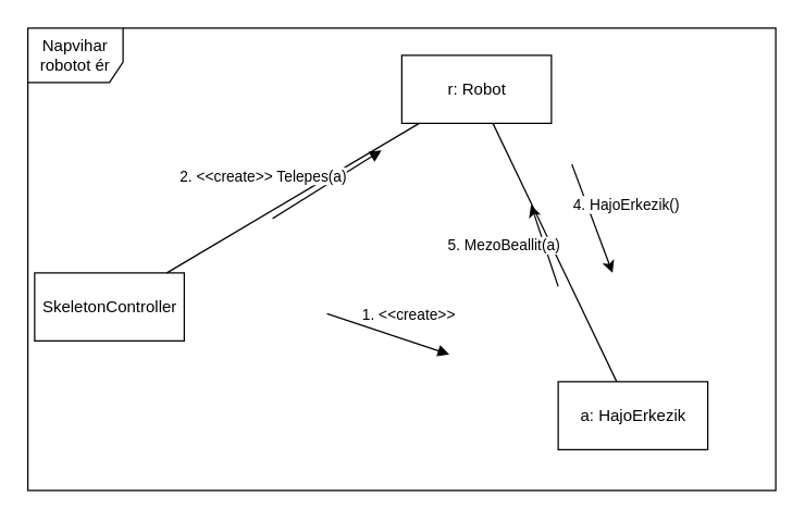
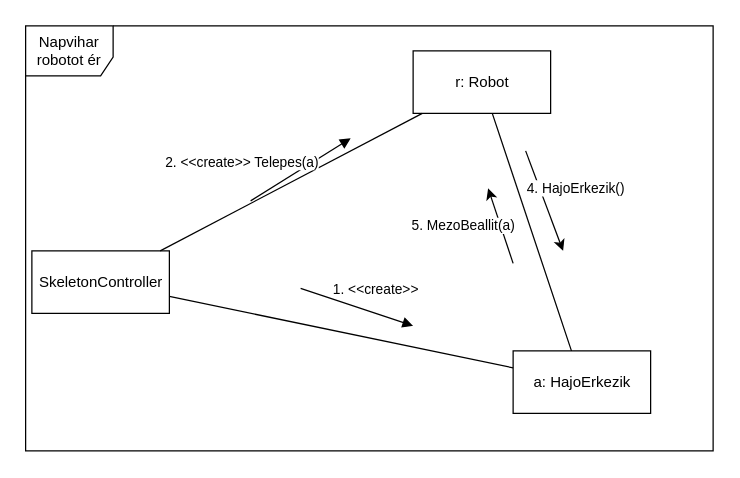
  <mxCell id="0" />
  <mxCell id="1" parent="0" />
  <mxCell id="2" value="Napvihar robotot ér" style="shape=umlFrame;whiteSpace=wrap;html=1;width=70;height=40;" vertex="1" parent="1"><mxGeometry x="20" y="20" width="550" height="340" as="geometry" /></mxCell>
  <mxCell id="3" value="SkeletonController" style="html=1;" vertex="1" parent="1"><mxGeometry x="25" y="200" width="110" height="50" as="geometry" /></mxCell>
- <mxCell id="4" value="r: Robot" style="html=1;" vertex="1" parent="1"><mxGeometry x="295" y="40" width="110" height="50" as="geometry" /></mxCell>
+ <mxCell id="4" value="r: Robot" style="html=1;" vertex="1" parent="1"><mxGeometry x="330" y="40" width="110" height="50" as="geometry" /></mxCell>
  <mxCell id="5" value="a: HajoErkezik" style="html=1;" vertex="1" parent="1"><mxGeometry x="410" y="280" width="110" height="50" as="geometry" /></mxCell>
  <mxCell id="6" value="" style="endArrow=none;html=1;" edge="1" parent="1" source="3" target="4"><mxGeometry width="50" height="50" relative="1" as="geometry"><mxPoint x="350" y="280" as="sourcePoint" /><mxPoint x="400" y="230" as="targetPoint" /></mxGeometry></mxCell>
+ <mxCell id="7" value="" style="endArrow=none;html=1;" edge="1" parent="1" source="3" target="5"><mxGeometry width="50" height="50" relative="1" as="geometry"><mxPoint x="180" y="257.5" as="sourcePoint" /><mxPoint x="370" y="412.5" as="targetPoint" /></mxGeometry></mxCell>
  <mxCell id="8" value="2. &amp;lt;&amp;lt;create&amp;gt;&amp;gt; Telepes(a)" style="html=1;verticalAlign=bottom;endArrow=block;" edge="1" parent="1"><mxGeometry x="-0.869" y="22" width="80" relative="1" as="geometry"><mxPoint x="200" y="160" as="sourcePoint" /><mxPoint x="280" y="110" as="targetPoint" /><mxPoint as="offset" /></mxGeometry></mxCell>
  <mxCell id="9" value="1. &amp;lt;&amp;lt;create&amp;gt;&amp;gt;" style="html=1;verticalAlign=bottom;endArrow=block;" edge="1" parent="1"><mxGeometry x="0.267" y="9" width="80" relative="1" as="geometry"><mxPoint x="240" y="230" as="sourcePoint" /><mxPoint x="330" y="260" as="targetPoint" /><mxPoint as="offset" /></mxGeometry></mxCell>
  <mxCell id="10" value="" style="endArrow=none;html=1;" edge="1" parent="1" source="5" target="4"><mxGeometry width="50" height="50" relative="1" as="geometry"><mxPoint x="530" y="120" as="sourcePoint" /><mxPoint x="580" y="70" as="targetPoint" /></mxGeometry></mxCell>
  <mxCell id="11" value="5. MezoBeallit(a)" style="endArrow=classic;html=1;" edge="1" parent="1"><mxGeometry x="0.3" y="28" width="50" height="50" relative="1" as="geometry"><mxPoint x="410" y="210" as="sourcePoint" /><mxPoint x="390" y="150" as="targetPoint" /><mxPoint as="offset" /></mxGeometry></mxCell>
  <mxCell id="12" value="4. HajoErkezik()" style="endArrow=classic;html=1;" edge="1" parent="1"><mxGeometry x="-0.014" y="27" width="50" height="50" relative="1" as="geometry"><mxPoint x="420" y="120" as="sourcePoint" /><mxPoint x="450" y="200" as="targetPoint" /><mxPoint as="offset" /></mxGeometry></mxCell>
